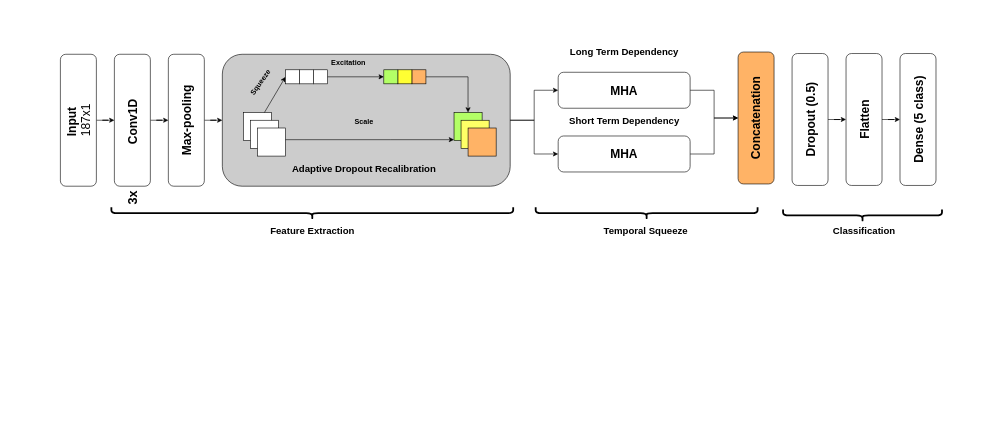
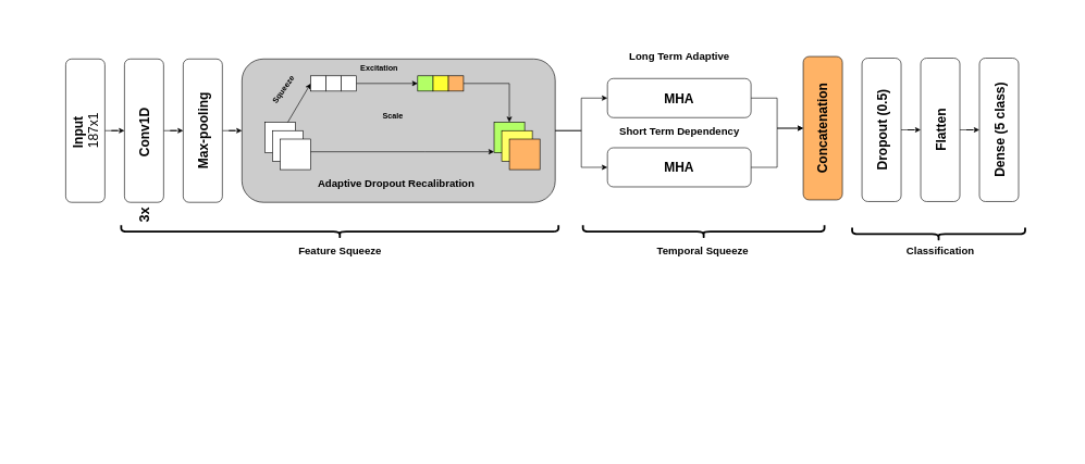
  <mxCell id="0" />
  <mxCell id="1" parent="0" />
  <mxCell id="2" style="edgeStyle=orthogonalEdgeStyle;rounded=0;orthogonalLoop=1;jettySize=auto;html=1;entryX=0.5;entryY=0;entryDx=0;entryDy=0;" parent="1" source="3" target="5" edge="1"><mxGeometry relative="1" as="geometry" /></mxCell>
  <mxCell id="3" value="&lt;b style=&quot;font-size: 20px;&quot;&gt;Input&amp;nbsp;&lt;/b&gt;&lt;br style=&quot;font-size: 20px;&quot;&gt;187x1" style="rounded=1;whiteSpace=wrap;html=1;fontSize=20;rotation=-90;" parent="1" vertex="1"><mxGeometry x="20" y="170" width="220" height="60" as="geometry" /></mxCell>
  <mxCell id="4" style="edgeStyle=orthogonalEdgeStyle;rounded=0;orthogonalLoop=1;jettySize=auto;html=1;" parent="1" source="5" target="8" edge="1"><mxGeometry relative="1" as="geometry" /></mxCell>
  <mxCell id="5" value="&lt;b&gt;Conv1D&amp;nbsp;&lt;br&gt;&lt;/b&gt;" style="rounded=1;whiteSpace=wrap;html=1;fontSize=20;rotation=-90;" parent="1" vertex="1"><mxGeometry x="110" y="170" width="220" height="60" as="geometry" /></mxCell>
  <mxCell id="6" value="&lt;b&gt;&lt;font style=&quot;font-size: 21px;&quot;&gt;3x&lt;/font&gt;&lt;/b&gt;" style="text;html=1;align=center;verticalAlign=middle;resizable=0;points=[];autosize=1;strokeColor=none;fillColor=none;rotation=-90;" parent="1" vertex="1"><mxGeometry x="195" y="310" width="50" height="40" as="geometry" /></mxCell>
  <mxCell id="7" style="edgeStyle=orthogonalEdgeStyle;rounded=0;orthogonalLoop=1;jettySize=auto;html=1;entryX=0;entryY=0.5;entryDx=0;entryDy=0;" parent="1" source="8" target="21" edge="1"><mxGeometry relative="1" as="geometry" /></mxCell>
  <mxCell id="8" value="&lt;b&gt;Max-pooling&lt;br&gt;&lt;/b&gt;" style="rounded=1;whiteSpace=wrap;html=1;fontSize=20;rotation=-90;" parent="1" vertex="1"><mxGeometry x="200" y="170" width="220" height="60" as="geometry" /></mxCell>
  <mxCell id="9" style="edgeStyle=orthogonalEdgeStyle;rounded=0;orthogonalLoop=1;jettySize=auto;html=1;entryX=0.5;entryY=0;entryDx=0;entryDy=0;" parent="1" source="10" target="12" edge="1"><mxGeometry relative="1" as="geometry" /></mxCell>
  <mxCell id="10" value="&lt;b&gt;Dropout (0.5)&lt;br&gt;&lt;/b&gt;" style="rounded=1;whiteSpace=wrap;html=1;fontSize=20;rotation=-90;" parent="1" vertex="1"><mxGeometry x="1240" y="168.75" width="220" height="60" as="geometry" /></mxCell>
  <mxCell id="11" style="edgeStyle=orthogonalEdgeStyle;rounded=0;orthogonalLoop=1;jettySize=auto;html=1;" parent="1" source="12" target="13" edge="1"><mxGeometry relative="1" as="geometry" /></mxCell>
  <mxCell id="12" value="&lt;b&gt;Flatten&lt;br&gt;&lt;/b&gt;" style="rounded=1;whiteSpace=wrap;html=1;fontSize=20;rotation=-90;" parent="1" vertex="1"><mxGeometry x="1330" y="168.75" width="220" height="60" as="geometry" /></mxCell>
  <mxCell id="13" value="&lt;b&gt;Dense (5 class)&lt;br&gt;&lt;/b&gt;" style="rounded=1;whiteSpace=wrap;html=1;fontSize=20;rotation=-90;" parent="1" vertex="1"><mxGeometry x="1420" y="168.75" width="220" height="60" as="geometry" /></mxCell>
  <mxCell id="14" value="" style="shape=curlyBracket;whiteSpace=wrap;html=1;rounded=1;labelPosition=left;verticalLabelPosition=middle;align=right;verticalAlign=middle;rotation=-90;size=0.5;fontStyle=0;fontSize=22;strokeWidth=3;" parent="1" vertex="1"><mxGeometry x="1427.5" y="226.25" width="20" height="265" as="geometry" /></mxCell>
  <mxCell id="15" value="&lt;b&gt;&lt;font style=&quot;font-size: 16px;&quot;&gt;Classification&lt;/font&gt;&lt;/b&gt;" style="text;html=1;align=center;verticalAlign=middle;resizable=0;points=[];autosize=1;strokeColor=none;fillColor=none;" parent="1" vertex="1"><mxGeometry x="1375" y="370" width="130" height="30" as="geometry" /></mxCell>
  <mxCell id="16" value="" style="shape=curlyBracket;whiteSpace=wrap;html=1;rounded=1;labelPosition=left;verticalLabelPosition=middle;align=right;verticalAlign=middle;rotation=-90;size=0.5;fontStyle=0;fontSize=22;strokeWidth=3;" parent="1" vertex="1"><mxGeometry x="1067.5" y="170" width="20" height="370" as="geometry" /></mxCell>
  <mxCell id="17" value="&lt;b&gt;&lt;font style=&quot;font-size: 16px;&quot;&gt;Temporal Squeeze&amp;nbsp;&lt;/font&gt;&lt;/b&gt;" style="text;html=1;align=center;verticalAlign=middle;resizable=0;points=[];autosize=1;strokeColor=none;fillColor=none;" parent="1" vertex="1"><mxGeometry x="977.5" y="370" width="200" height="30" as="geometry" /></mxCell>
  <mxCell id="18" value="" style="shape=curlyBracket;whiteSpace=wrap;html=1;rounded=1;labelPosition=left;verticalLabelPosition=middle;align=right;verticalAlign=middle;rotation=-90;size=0.5;fontStyle=0;fontSize=22;strokeWidth=3;" parent="1" vertex="1"><mxGeometry x="510" y="20" width="20" height="670" as="geometry" /></mxCell>
- <mxCell id="19" value="&lt;b&gt;&lt;font style=&quot;font-size: 16px;&quot;&gt;Feature Extraction&lt;/font&gt;&lt;/b&gt;" style="text;html=1;align=center;verticalAlign=middle;resizable=0;points=[];autosize=1;strokeColor=none;fillColor=none;" parent="1" vertex="1"><mxGeometry x="440" y="370" width="160" height="30" as="geometry" /></mxCell>
+ <mxCell id="19" value="&lt;b&gt;&lt;font style=&quot;font-size: 16px;&quot;&gt;Feature Squeeze&lt;/font&gt;&lt;/b&gt;" style="text;html=1;align=center;verticalAlign=middle;resizable=0;points=[];autosize=1;strokeColor=none;fillColor=none;" parent="1" vertex="1"><mxGeometry x="440" y="370" width="160" height="30" as="geometry" /></mxCell>
  <mxCell id="20" value="" style="group" parent="1" vertex="1" connectable="0"><mxGeometry x="370" y="90" width="480" height="220" as="geometry" /></mxCell>
  <mxCell id="21" value="" style="rounded=1;whiteSpace=wrap;html=1;fillColor=#CCCCCC;container=0;" parent="20" vertex="1"><mxGeometry width="480.0" height="220" as="geometry" /></mxCell>
  <mxCell id="22" value="" style="whiteSpace=wrap;html=1;aspect=fixed;container=0;" parent="20" vertex="1"><mxGeometry x="35.122" y="97.059" width="46.829" height="46.829" as="geometry" /></mxCell>
  <mxCell id="23" value="" style="whiteSpace=wrap;html=1;aspect=fixed;container=0;" parent="20" vertex="1"><mxGeometry x="46.829" y="110" width="46.829" height="46.829" as="geometry" /></mxCell>
  <mxCell id="24" value="" style="whiteSpace=wrap;html=1;aspect=fixed;container=0;" parent="20" vertex="1"><mxGeometry x="58.537" y="122.941" width="46.829" height="46.829" as="geometry" /></mxCell>
  <mxCell id="25" value="" style="endArrow=classic;html=1;rounded=0;entryX=0;entryY=0.5;entryDx=0;entryDy=0;" parent="20" target="41" edge="1"><mxGeometry width="50" height="50" relative="1" as="geometry"><mxPoint x="70.244" y="97.059" as="sourcePoint" /><mxPoint x="105.366" y="38.824" as="targetPoint" /></mxGeometry></mxCell>
  <mxCell id="26" value="&lt;font style=&quot;font-size: 12px;&quot;&gt;Squeeze&lt;/font&gt;" style="text;html=1;align=center;verticalAlign=middle;resizable=0;points=[];autosize=1;strokeColor=none;fillColor=none;rotation=-55;fontSize=10;fontStyle=1;container=0;" parent="20" vertex="1"><mxGeometry x="29.268" y="32.353" width="70" height="30" as="geometry" /></mxCell>
  <mxCell id="27" value="&lt;font style=&quot;font-size: 12px;&quot;&gt;Excitation&lt;/font&gt;" style="text;html=1;align=center;verticalAlign=middle;resizable=0;points=[];autosize=1;strokeColor=none;fillColor=none;fontSize=10;fontStyle=1;container=0;" parent="20" vertex="1"><mxGeometry x="169.744" width="80" height="30" as="geometry" /></mxCell>
  <mxCell id="28" value="" style="whiteSpace=wrap;html=1;aspect=fixed;fillColor=#B3FF66;container=0;" parent="20" vertex="1"><mxGeometry x="386.341" y="97.059" width="46.829" height="46.829" as="geometry" /></mxCell>
  <mxCell id="29" value="" style="whiteSpace=wrap;html=1;aspect=fixed;fillColor=#FFFF66;container=0;" parent="20" vertex="1"><mxGeometry x="398.049" y="110" width="46.829" height="46.829" as="geometry" /></mxCell>
  <mxCell id="30" value="" style="whiteSpace=wrap;html=1;aspect=fixed;fillColor=#FFB366;container=0;" parent="20" vertex="1"><mxGeometry x="409.756" y="122.941" width="46.829" height="46.829" as="geometry" /></mxCell>
  <mxCell id="31" style="edgeStyle=orthogonalEdgeStyle;rounded=0;orthogonalLoop=1;jettySize=auto;html=1;" parent="20" source="24" target="28" edge="1"><mxGeometry relative="1" as="geometry"><Array as="points"><mxPoint x="280.976" y="142.353" /><mxPoint x="280.976" y="142.353" /></Array></mxGeometry></mxCell>
  <mxCell id="32" style="edgeStyle=orthogonalEdgeStyle;rounded=0;orthogonalLoop=1;jettySize=auto;html=1;" parent="20" source="35" target="28" edge="1"><mxGeometry relative="1" as="geometry" /></mxCell>
- <mxCell id="33" value="Scale" style="text;html=1;align=center;verticalAlign=middle;resizable=0;points=[];autosize=1;strokeColor=none;fillColor=none;fontSize=12;fontStyle=1;container=0;" parent="20" vertex="1"><mxGeometry x="210.732" y="97.059" width="50" height="30" as="geometry" /></mxCell>
+ <mxCell id="33" value="Scale" style="text;html=1;align=center;verticalAlign=middle;resizable=0;points=[];autosize=1;strokeColor=none;fillColor=none;fontSize=12;fontStyle=1;container=0;" parent="20" vertex="1"><mxGeometry x="205.732" y="72.059" width="50" height="30" as="geometry" /></mxCell>
  <mxCell id="34" value="Adaptive Dropout Recalibration" style="text;html=1;align=center;verticalAlign=middle;resizable=0;points=[];autosize=1;strokeColor=none;fillColor=none;fontStyle=1;fontSize=16;container=0;" parent="20" vertex="1"><mxGeometry x="105.735" y="174.706" width="260" height="30" as="geometry" /></mxCell>
  <mxCell id="35" value="" style="whiteSpace=wrap;html=1;aspect=fixed;container=0;fillColor=#FFB366;" parent="20" vertex="1"><mxGeometry x="316.09" y="25.882" width="23.415" height="23.415" as="geometry" /></mxCell>
  <mxCell id="36" value="" style="whiteSpace=wrap;html=1;aspect=fixed;container=0;fillColor=#FFFF33;" parent="20" vertex="1"><mxGeometry x="292.679" y="25.882" width="23.415" height="23.415" as="geometry" /></mxCell>
  <mxCell id="37" value="" style="whiteSpace=wrap;html=1;aspect=fixed;container=0;fillColor=#B3FF66;" parent="20" vertex="1"><mxGeometry x="269.268" y="25.882" width="23.415" height="23.415" as="geometry" /></mxCell>
  <mxCell id="38" value="" style="whiteSpace=wrap;html=1;aspect=fixed;container=0;" parent="20" vertex="1"><mxGeometry x="152.187" y="25.882" width="23.415" height="23.415" as="geometry" /></mxCell>
  <mxCell id="39" style="edgeStyle=orthogonalEdgeStyle;rounded=0;orthogonalLoop=1;jettySize=auto;html=1;entryX=0;entryY=0.5;entryDx=0;entryDy=0;" parent="20" source="38" target="37" edge="1"><mxGeometry relative="1" as="geometry" /></mxCell>
  <mxCell id="40" value="" style="whiteSpace=wrap;html=1;aspect=fixed;container=0;" parent="20" vertex="1"><mxGeometry x="128.777" y="25.882" width="23.415" height="23.415" as="geometry" /></mxCell>
  <mxCell id="41" value="" style="whiteSpace=wrap;html=1;aspect=fixed;container=0;" parent="20" vertex="1"><mxGeometry x="105.366" y="25.882" width="23.415" height="23.415" as="geometry" /></mxCell>
  <mxCell id="42" style="edgeStyle=orthogonalEdgeStyle;rounded=0;orthogonalLoop=1;jettySize=auto;html=1;entryX=0.5;entryY=0;entryDx=0;entryDy=0;" edge="1" parent="1" source="43" target="48"><mxGeometry relative="1" as="geometry" /></mxCell>
  <mxCell id="43" value="&lt;b&gt;MHA&lt;br&gt;&lt;/b&gt;" style="rounded=1;whiteSpace=wrap;html=1;fontSize=20;rotation=0;" vertex="1" parent="1"><mxGeometry x="930" y="120" width="220" height="60" as="geometry" /></mxCell>
  <mxCell id="44" style="edgeStyle=orthogonalEdgeStyle;rounded=0;orthogonalLoop=1;jettySize=auto;html=1;entryX=0.5;entryY=0;entryDx=0;entryDy=0;" edge="1" parent="1" source="45" target="48"><mxGeometry relative="1" as="geometry" /></mxCell>
  <mxCell id="45" value="&lt;b&gt;MHA&lt;br&gt;&lt;/b&gt;" style="rounded=1;whiteSpace=wrap;html=1;fontSize=20;rotation=0;" vertex="1" parent="1"><mxGeometry x="930" y="226.25" width="220" height="60" as="geometry" /></mxCell>
  <mxCell id="46" style="edgeStyle=orthogonalEdgeStyle;rounded=0;orthogonalLoop=1;jettySize=auto;html=1;entryX=0;entryY=0.5;entryDx=0;entryDy=0;" edge="1" parent="1" source="21" target="43"><mxGeometry relative="1" as="geometry" /></mxCell>
  <mxCell id="47" style="edgeStyle=orthogonalEdgeStyle;rounded=0;orthogonalLoop=1;jettySize=auto;html=1;entryX=0;entryY=0.5;entryDx=0;entryDy=0;" edge="1" parent="1" source="21" target="45"><mxGeometry relative="1" as="geometry" /></mxCell>
  <mxCell id="48" value="&lt;b&gt;Concatenation&lt;br&gt;&lt;/b&gt;" style="rounded=1;whiteSpace=wrap;html=1;fontSize=20;rotation=-90;fillColor=#ffb366;" vertex="1" parent="1"><mxGeometry x="1150" y="166.25" width="220" height="60" as="geometry" /></mxCell>
- <mxCell id="49" value="&lt;b&gt;&lt;font style=&quot;font-size: 16px;&quot;&gt;Long Term&amp;nbsp;&lt;/font&gt;&lt;/b&gt;&lt;span style=&quot;font-size: 16px;&quot;&gt;&lt;b&gt;Dependency&lt;/b&gt;&lt;/span&gt;" style="text;html=1;align=center;verticalAlign=middle;resizable=0;points=[];autosize=1;strokeColor=none;fillColor=none;" vertex="1" parent="1"><mxGeometry x="940" y="70" width="200" height="30" as="geometry" /></mxCell>
+ <mxCell id="49" value="&lt;b&gt;&lt;font style=&quot;font-size: 16px;&quot;&gt;Long Term&amp;nbsp;&lt;/font&gt;&lt;/b&gt;&lt;span style=&quot;font-size: 16px;&quot;&gt;&lt;b&gt;Adaptive&lt;/b&gt;&lt;/span&gt;" style="text;html=1;align=center;verticalAlign=middle;resizable=0;points=[];autosize=1;strokeColor=none;fillColor=none;" vertex="1" parent="1"><mxGeometry x="940" y="70" width="200" height="30" as="geometry" /></mxCell>
  <mxCell id="50" value="&lt;b&gt;&lt;font style=&quot;font-size: 16px;&quot;&gt;Short Term&amp;nbsp;&lt;/font&gt;&lt;/b&gt;&lt;span style=&quot;font-size: 16px;&quot;&gt;&lt;b&gt;Dependency&lt;/b&gt;&lt;/span&gt;" style="text;html=1;align=center;verticalAlign=middle;resizable=0;points=[];autosize=1;strokeColor=none;fillColor=none;" vertex="1" parent="1"><mxGeometry x="935" y="185" width="210" height="30" as="geometry" /></mxCell>
